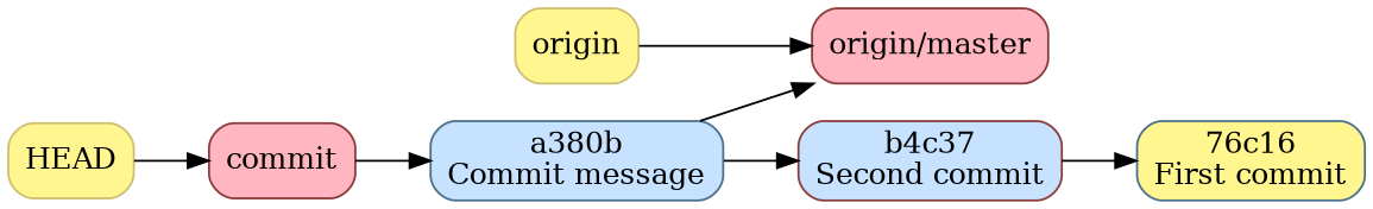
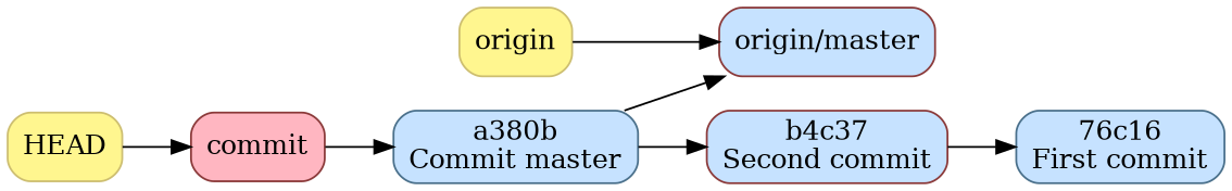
  digraph {
    rankdir=LR
    node [color=indianred4 fillcolor=slategray1 shape=box style="rounded,filled"]
    n1 [fillcolor=lightpink label=commit]
-   n2 [color=skyblue4 label="a380b\nCommit message"]
+   n2 [color=skyblue4 label="a380b\nCommit master"]
    n3 [label="b4c37\nSecond commit"]
-   n4 [fillcolor=lightpink label="origin/master"]
-   n5 [color=skyblue4 fillcolor=khaki1 label="76c16\nFirst commit"]
+   n4 [label="origin/master"]
+   n5 [color=skyblue4 label="76c16\nFirst commit"]
    n6 [color=lightgoldenrod3 fillcolor=khaki1 label=HEAD]
    n7 [color=lightgoldenrod3 fillcolor=khaki1 label=origin]
    n1 -> n2
    n2 -> n3
    n2 -> n4
    n3 -> n5
    n6 -> n1
    n7 -> n4
  }
